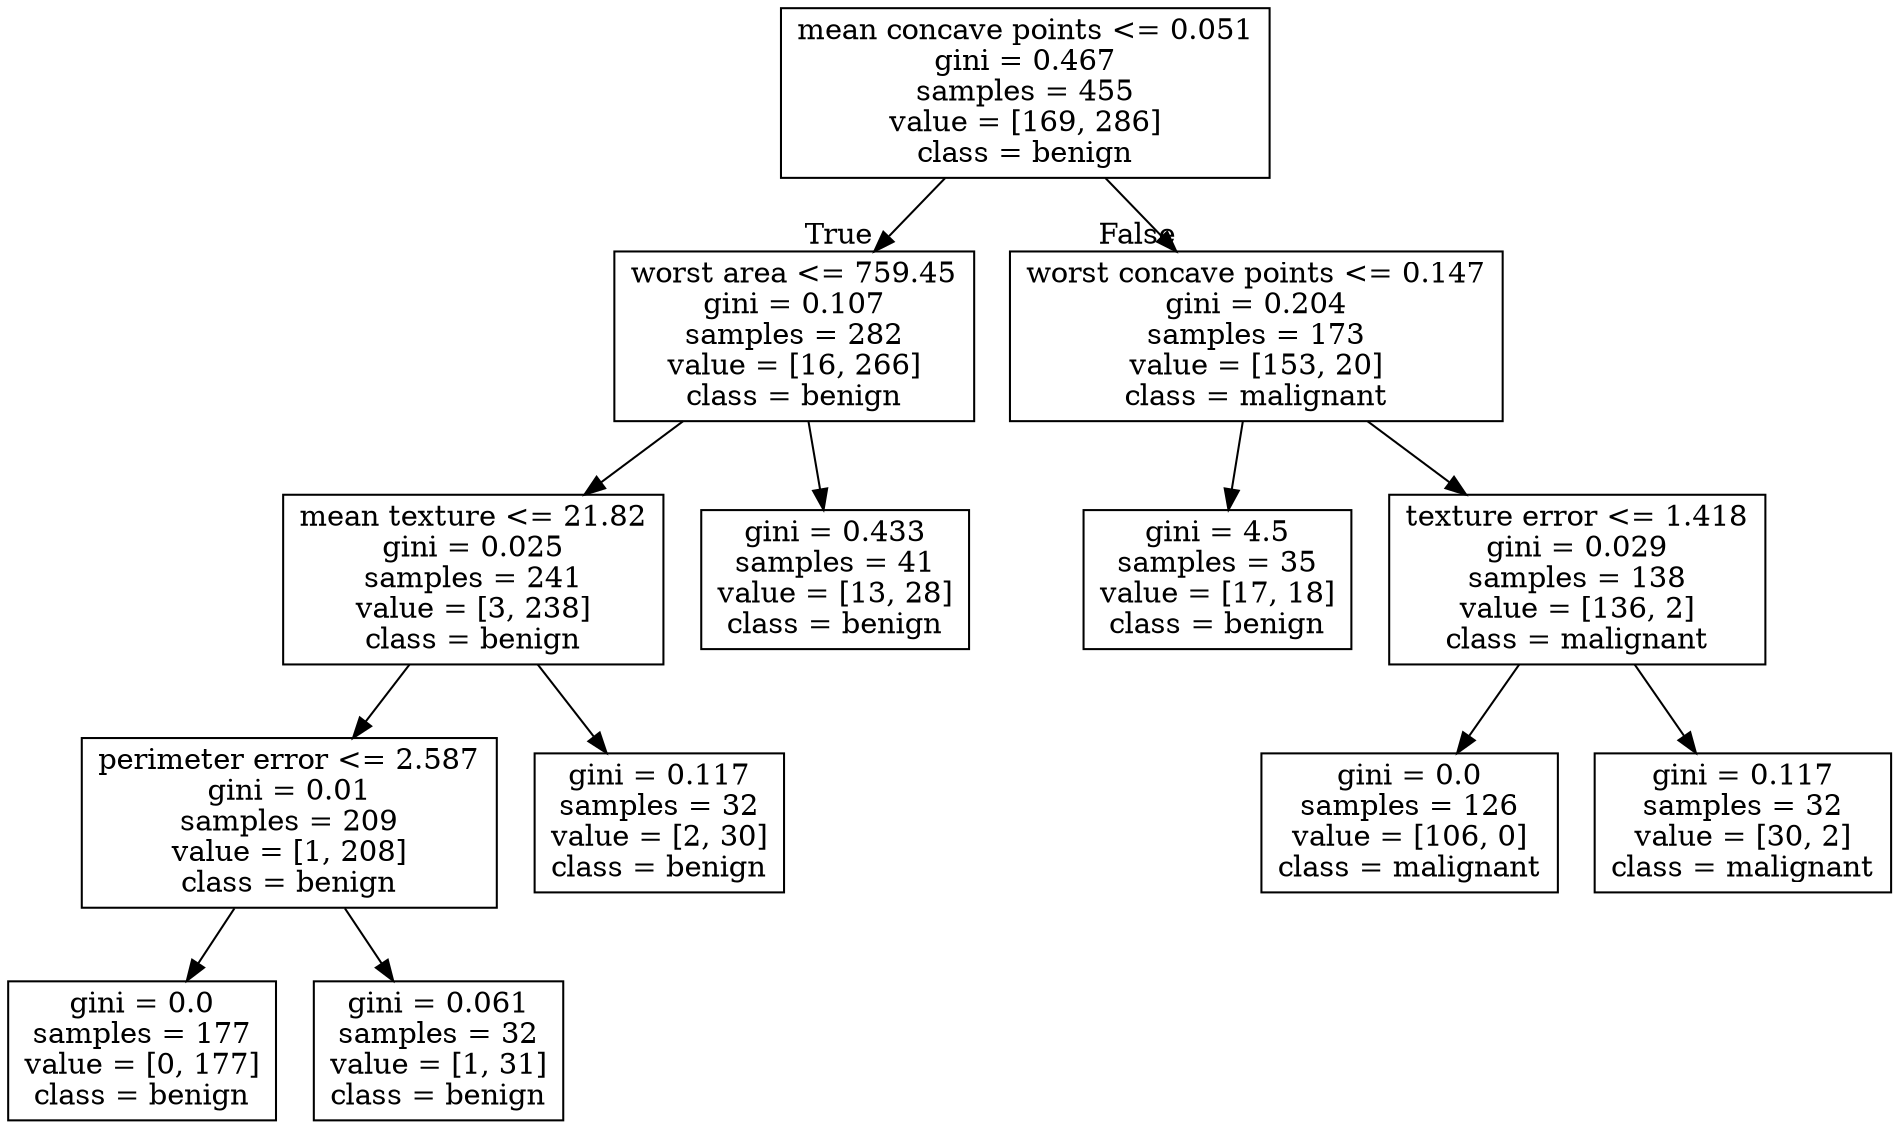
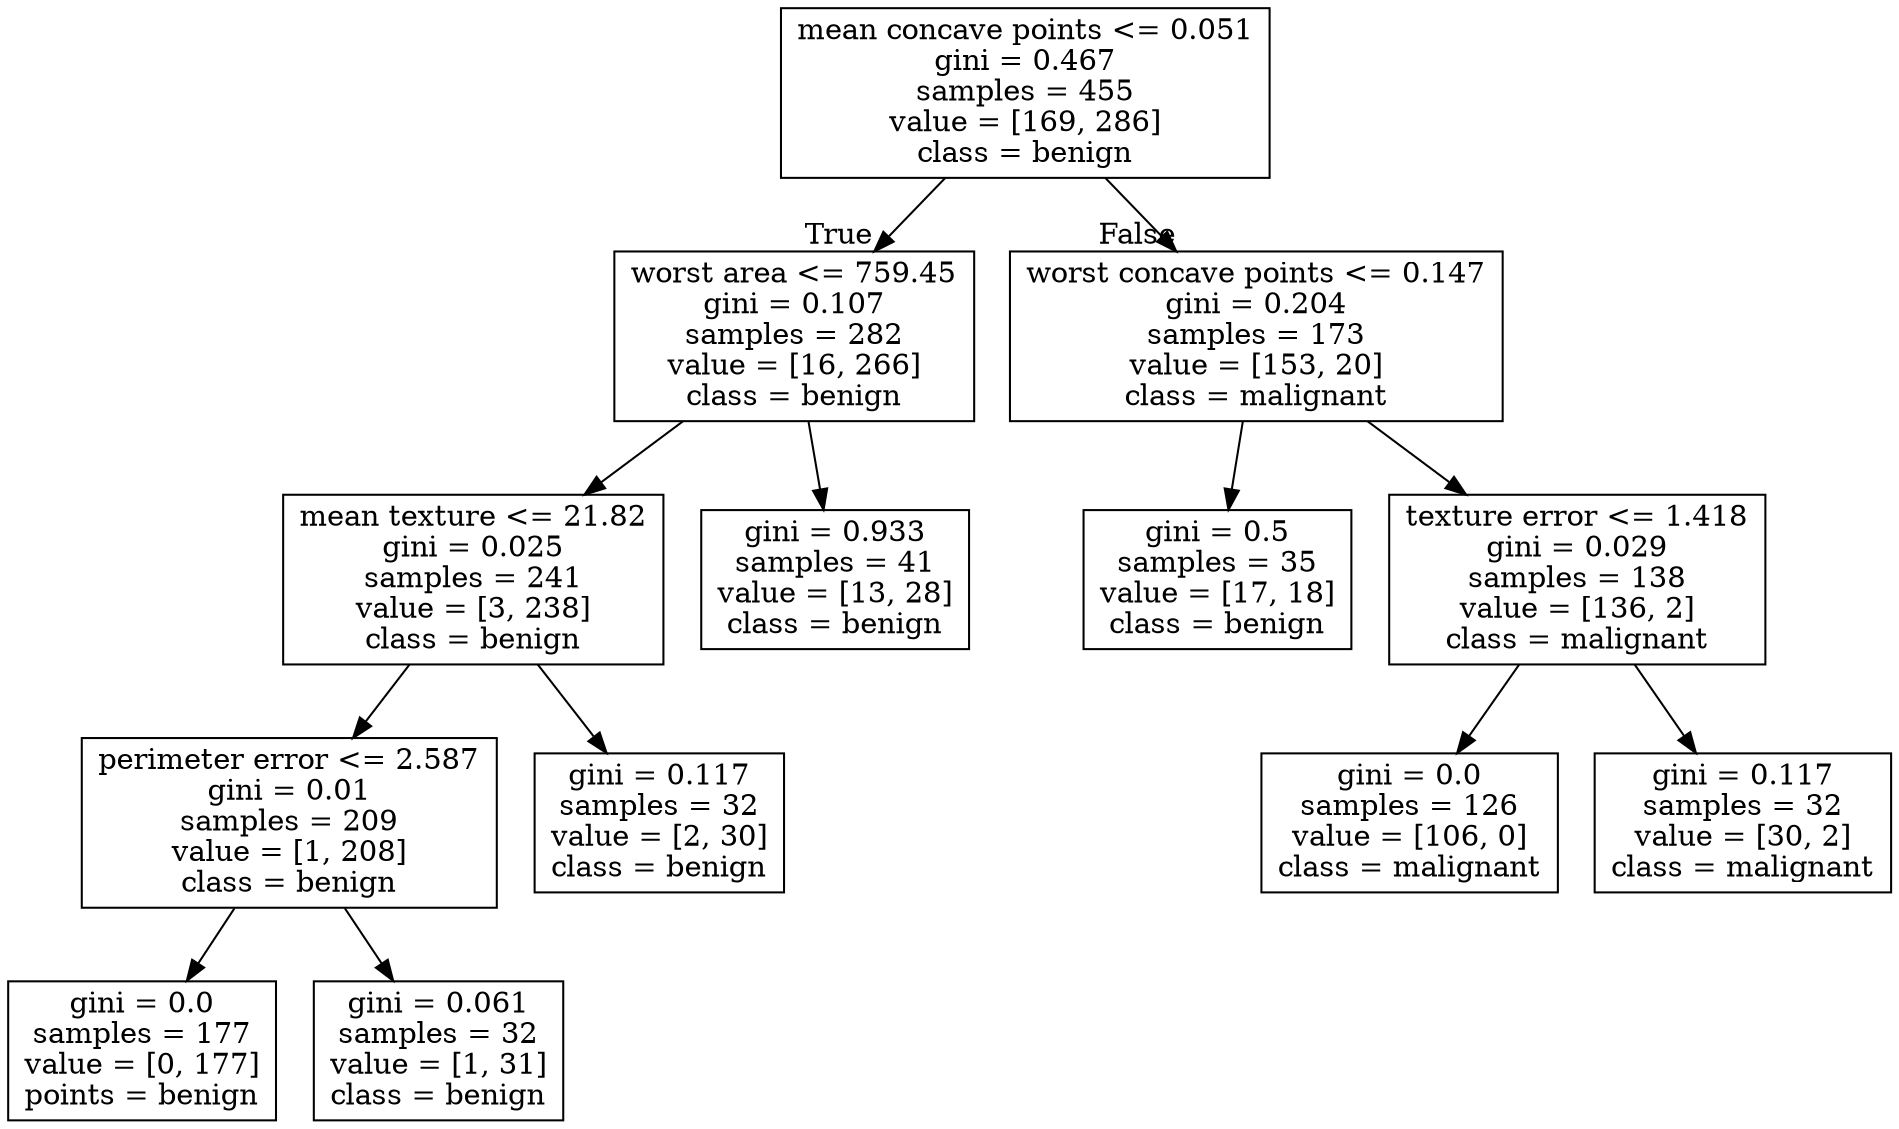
  digraph {
    node [shape=box]
    n1 [label="mean concave points <= 0.051\ngini = 0.467\nsamples = 455\nvalue = [169, 286]\nclass = benign"]
    n2 [label="worst area <= 759.45\ngini = 0.107\nsamples = 282\nvalue = [16, 266]\nclass = benign"]
    n3 [label="worst concave points <= 0.147\ngini = 0.204\nsamples = 173\nvalue = [153, 20]\nclass = malignant"]
    n4 [label="mean texture <= 21.82\ngini = 0.025\nsamples = 241\nvalue = [3, 238]\nclass = benign"]
-   n5 [label="gini = 0.433\nsamples = 41\nvalue = [13, 28]\nclass = benign"]
-   n6 [label="gini = 4.5\nsamples = 35\nvalue = [17, 18]\nclass = benign"]
+   n5 [label="gini = 0.933\nsamples = 41\nvalue = [13, 28]\nclass = benign"]
+   n6 [label="gini = 0.5\nsamples = 35\nvalue = [17, 18]\nclass = benign"]
    n7 [label="texture error <= 1.418\ngini = 0.029\nsamples = 138\nvalue = [136, 2]\nclass = malignant"]
    n8 [label="perimeter error <= 2.587\ngini = 0.01\nsamples = 209\nvalue = [1, 208]\nclass = benign"]
    n9 [label="gini = 0.117\nsamples = 32\nvalue = [2, 30]\nclass = benign"]
-   n10 [label="gini = 0.0\nsamples = 177\nvalue = [0, 177]\nclass = benign"]
+   n10 [label="gini = 0.0\nsamples = 177\nvalue = [0, 177]\npoints = benign"]
    n11 [label="gini = 0.061\nsamples = 32\nvalue = [1, 31]\nclass = benign"]
    n12 [label="gini = 0.0\nsamples = 126\nvalue = [106, 0]\nclass = malignant"]
    n13 [label="gini = 0.117\nsamples = 32\nvalue = [30, 2]\nclass = malignant"]
    n1 -> n2 [headlabel=True labelangle=45 labeldistance=2.5]
    n1 -> n3 [headlabel=False labelangle=-45 labeldistance=2.5]
    n2 -> n4
    n2 -> n5
    n3 -> n6
    n3 -> n7
    n4 -> n8
    n4 -> n9
    n7 -> n12
    n7 -> n13
    n8 -> n10
    n8 -> n11
  }
